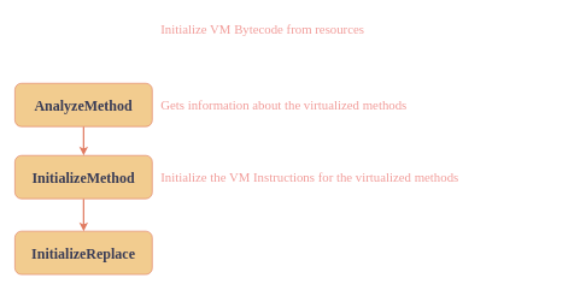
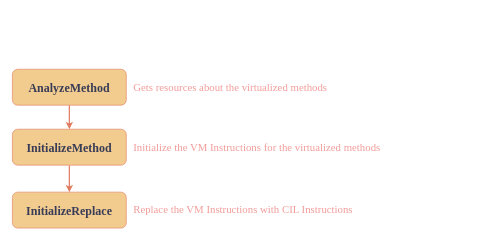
  <mxCell id="0" />
  <mxCell id="1" parent="0" />
  <mxCell id="2" value="" style="edgeStyle=orthogonalEdgeStyle;rounded=1;hachureGap=4;orthogonalLoop=1;jettySize=auto;html=1;fontFamily=Architects Daughter;fontSource=https%3A%2F%2Ffonts.googleapis.com%2Fcss%3Ffamily%3DArchitects%2BDaughter;fontSize=16;labelBackgroundColor=none;strokeColor=#E07A5F;fontColor=default;strokeWidth=2;" edge="1" parent="1" source="3" target="5"><mxGeometry relative="1" as="geometry" /></mxCell>
  <mxCell id="3" value="&lt;b&gt;AnalyzeMethod&lt;/b&gt;" style="rounded=1;whiteSpace=wrap;html=1;hachureGap=4;fontFamily=Architects Daughter;fontSource=https%3A%2F%2Ffonts.googleapis.com%2Fcss%3Ffamily%3DArchitects%2BDaughter;fontSize=20;labelBackgroundColor=none;fillColor=#F2CC8F;strokeColor=#E07A5F;fontColor=#393C56;" vertex="1" parent="1"><mxGeometry x="20" y="115" width="190" height="60" as="geometry" /></mxCell>
  <mxCell id="4" value="" style="edgeStyle=orthogonalEdgeStyle;rounded=1;hachureGap=4;orthogonalLoop=1;jettySize=auto;html=1;fontFamily=Architects Daughter;fontSource=https%3A%2F%2Ffonts.googleapis.com%2Fcss%3Ffamily%3DArchitects%2BDaughter;fontSize=16;labelBackgroundColor=none;strokeColor=#E07A5F;fontColor=default;strokeWidth=2;" edge="1" parent="1" source="5" target="6"><mxGeometry relative="1" as="geometry" /></mxCell>
  <mxCell id="5" value="&lt;b&gt;InitializeMethod&lt;/b&gt;" style="rounded=1;whiteSpace=wrap;html=1;hachureGap=4;fontFamily=Architects Daughter;fontSource=https%3A%2F%2Ffonts.googleapis.com%2Fcss%3Ffamily%3DArchitects%2BDaughter;fontSize=20;labelBackgroundColor=none;fillColor=#F2CC8F;strokeColor=#E07A5F;fontColor=#393C56;" vertex="1" parent="1"><mxGeometry x="20" y="215" width="190" height="60" as="geometry" /></mxCell>
  <mxCell id="6" value="&lt;b&gt;InitializeReplace&lt;/b&gt;" style="rounded=1;whiteSpace=wrap;html=1;hachureGap=4;fontFamily=Architects Daughter;fontSource=https%3A%2F%2Ffonts.googleapis.com%2Fcss%3Ffamily%3DArchitects%2BDaughter;fontSize=20;labelBackgroundColor=none;fillColor=#F2CC8F;strokeColor=#E07A5F;fontColor=#393C56;" vertex="1" parent="1"><mxGeometry x="20" y="320" width="190" height="60" as="geometry" /></mxCell>
- <mxCell id="7" value="&lt;font style=&quot;font-size: 18px;&quot;&gt;Initialize VM Bytecode from resources&lt;/font&gt;" style="text;whiteSpace=wrap;html=1;fontSize=20;fontFamily=Architects Daughter;labelBackgroundColor=none;rounded=1;fontColor=#F19C99;" vertex="1" parent="1"><mxGeometry x="220" y="20" width="400" height="50" as="geometry" /></mxCell>
- <mxCell id="8" value="&lt;font style=&quot;font-size: 18px;&quot;&gt;Gets information about the virtualized methods&lt;/font&gt;" style="text;whiteSpace=wrap;html=1;fontSize=20;fontFamily=Architects Daughter;labelBackgroundColor=none;fontColor=#F19C99;rounded=1;labelBorderColor=none;" vertex="1" parent="1"><mxGeometry x="220" y="125" width="470" height="50" as="geometry" /></mxCell>
+ <mxCell id="8" value="&lt;font style=&quot;font-size: 18px;&quot;&gt;Gets resources about the virtualized methods&lt;/font&gt;" style="text;whiteSpace=wrap;html=1;fontSize=20;fontFamily=Architects Daughter;labelBackgroundColor=none;fontColor=#F19C99;rounded=1;labelBorderColor=none;" vertex="1" parent="1"><mxGeometry x="220" y="125" width="470" height="50" as="geometry" /></mxCell>
  <mxCell id="9" value="&lt;font style=&quot;font-size: 18px;&quot;&gt;Initialize the VM Instructions for the virtualized methods&lt;/font&gt;" style="text;whiteSpace=wrap;html=1;fontSize=20;fontFamily=Architects Daughter;labelBackgroundColor=none;fontColor=#F19C99;rounded=1;" vertex="1" parent="1"><mxGeometry x="220" y="226" width="560" height="50" as="geometry" /></mxCell>
+ <mxCell id="10" value="&lt;font style=&quot;font-size: 18px;&quot;&gt;Replace the VM Instructions with CIL Instructions&lt;/font&gt;" style="text;whiteSpace=wrap;html=1;fontSize=20;fontFamily=Architects Daughter;labelBackgroundColor=none;fontColor=#F19C99;rounded=1;" vertex="1" parent="1"><mxGeometry x="220" y="330" width="500" height="50" as="geometry" /></mxCell>
